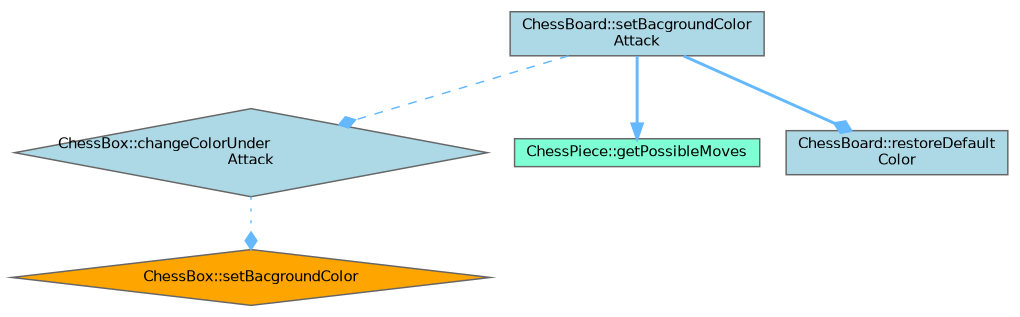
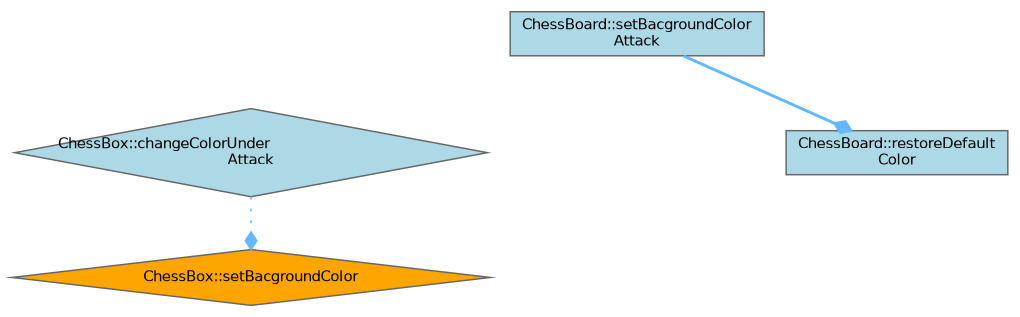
  digraph {
    fontname="DejaVu Sans"
    rankdir=TB
    node [color=grey40 fillcolor=lightblue fontname="DejaVu Sans" fontsize=10 shape=box style=filled]
    edge [arrowhead=diamond color=steelblue1 fontname="DejaVu Sans" fontsize=10 labelfontname=Helvetica labelfontsize=10 style=bold]
    n1 [color=gray40 fontcolor=black height=0.2 label="ChessBoard::setBacgroundColor\lAttack" width=0.4]
    n2 [height=0.2 label="ChessBox::changeColorUnder\lAttack" shape=diamond width=0.4]
-   n3 [fillcolor=aquamarine height=0.2 label="ChessPiece::getPossibleMoves" width=0.4]
    n4 [height=0.2 label="ChessBoard::restoreDefault\lColor" width=0.4]
    n5 [fillcolor=orange height=0.2 label="ChessBox::setBacgroundColor" shape=diamond width=0.4]
-   n1 -> n2 [style=dashed]
-   n1 -> n3 [arrowhead=normal]
    n1 -> n4
    n2 -> n5 [style=dotted]
  }
